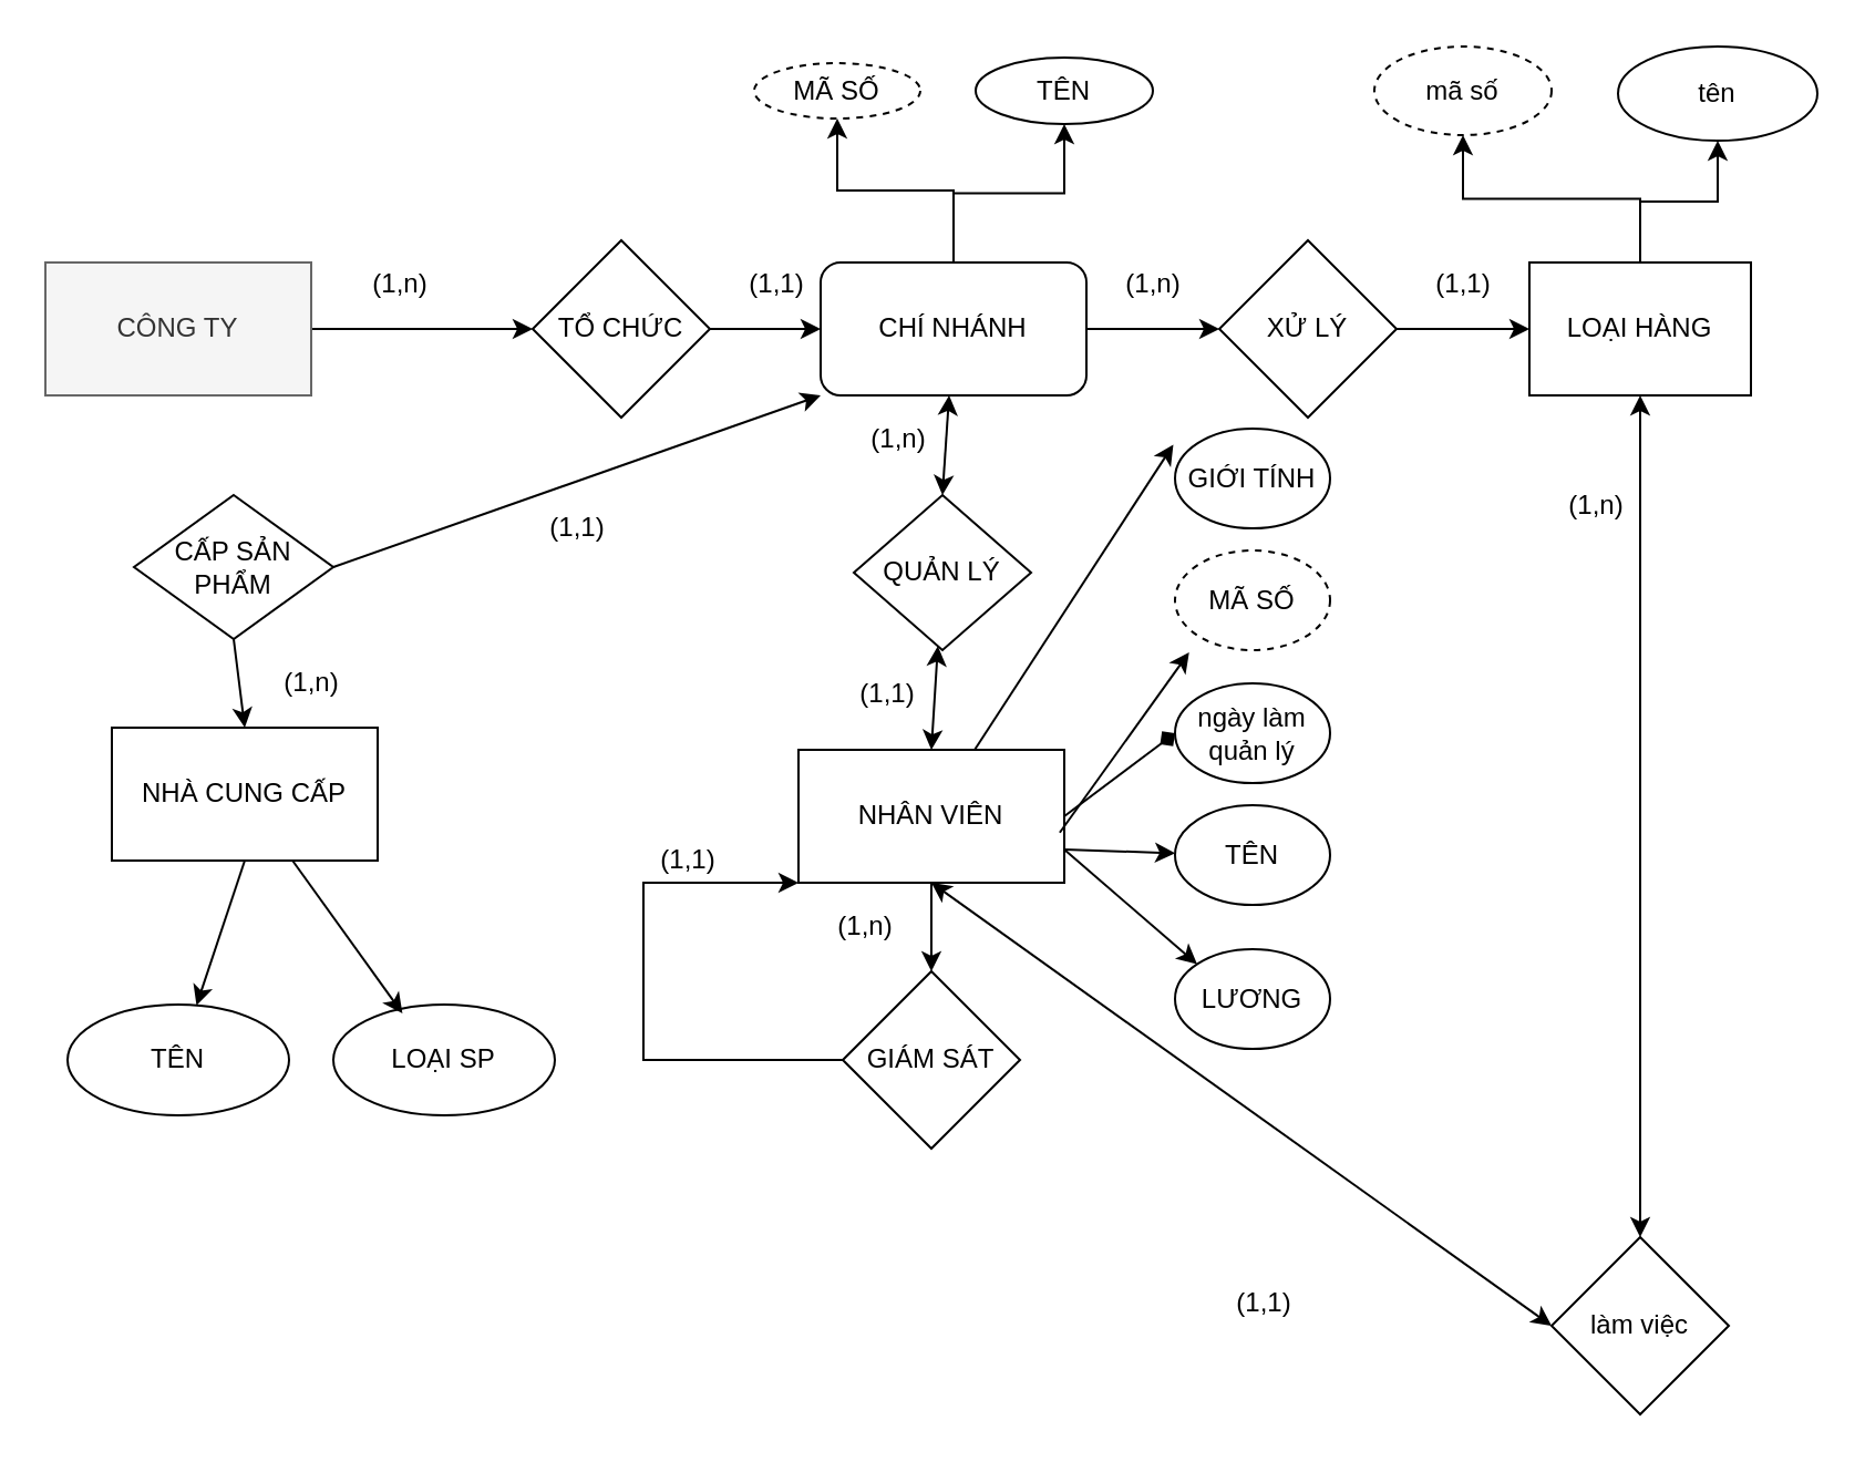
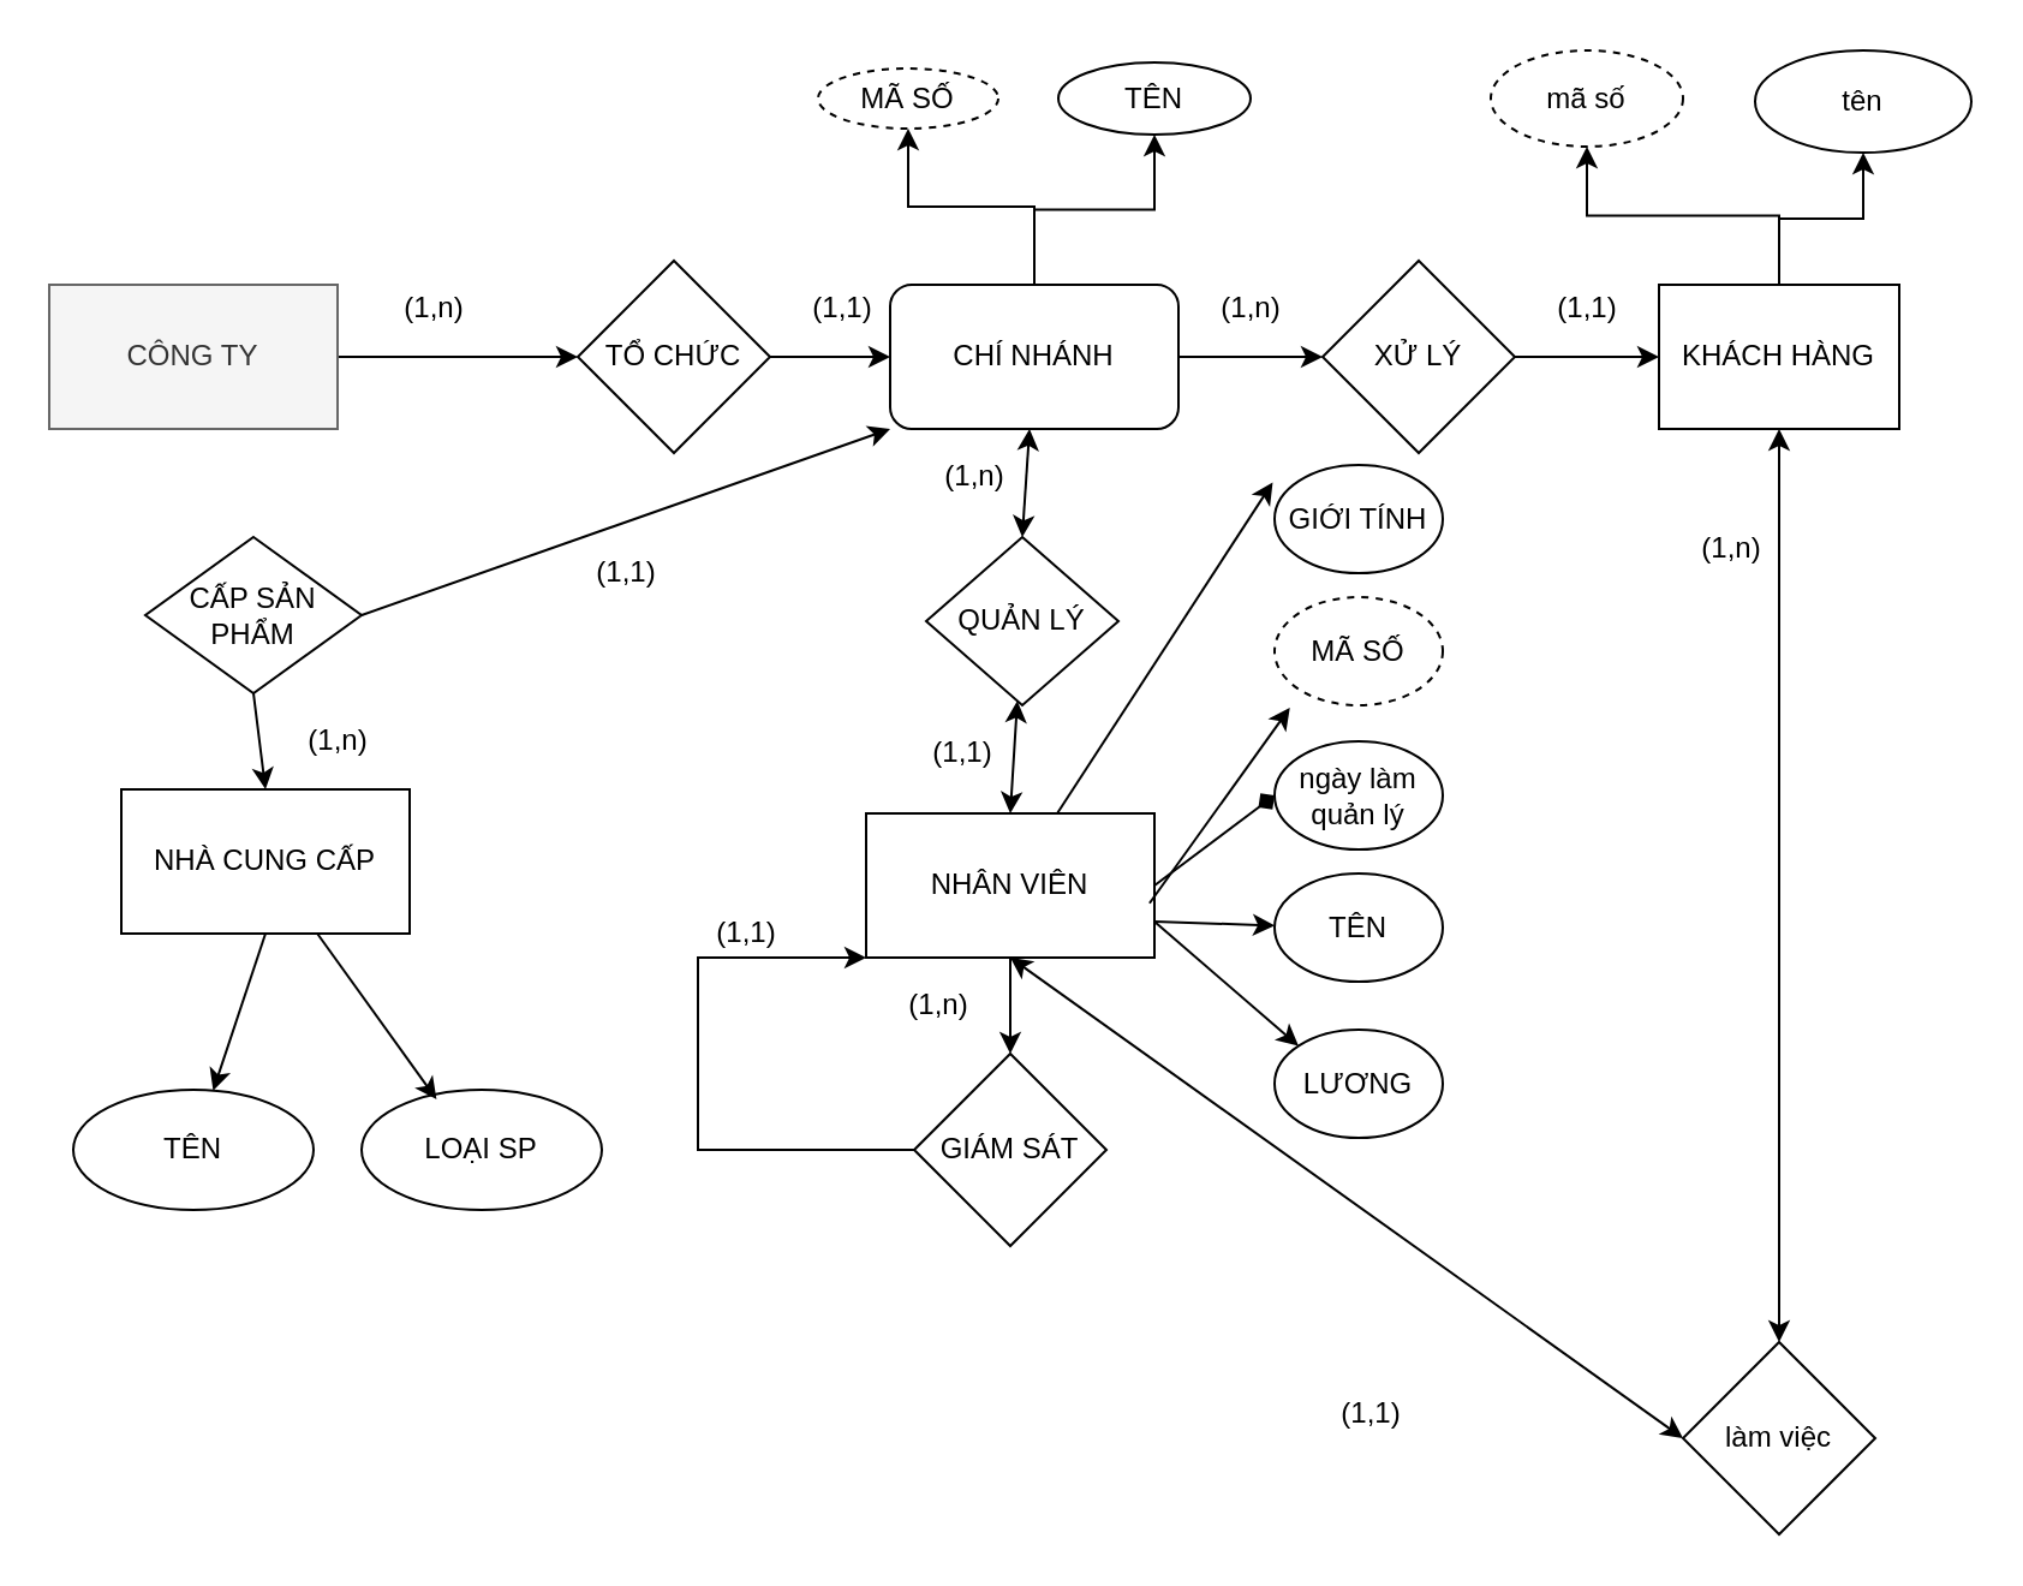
  <mxCell id="0" />
  <mxCell id="1" parent="0" />
  <mxCell id="2" value="" style="edgeStyle=orthogonalEdgeStyle;rounded=0;orthogonalLoop=1;jettySize=auto;html=1;" parent="1" source="3" target="9" edge="1"><mxGeometry relative="1" as="geometry" /></mxCell>
  <mxCell id="3" value="CÔNG TY" style="rounded=0;whiteSpace=wrap;html=1;fillColor=#f5f5f5;fontColor=#333333;strokeColor=#666666;" parent="1" vertex="1"><mxGeometry x="20" y="118" width="120" height="60" as="geometry" /></mxCell>
  <mxCell id="4" value="" style="edgeStyle=orthogonalEdgeStyle;rounded=0;orthogonalLoop=1;jettySize=auto;html=1;" parent="1" source="7" target="11" edge="1"><mxGeometry relative="1" as="geometry" /></mxCell>
  <mxCell id="5" value="" style="edgeStyle=orthogonalEdgeStyle;rounded=0;orthogonalLoop=1;jettySize=auto;html=1;" parent="1" source="7" target="12" edge="1"><mxGeometry relative="1" as="geometry" /></mxCell>
  <mxCell id="6" value="" style="edgeStyle=orthogonalEdgeStyle;rounded=0;orthogonalLoop=1;jettySize=auto;html=1;" parent="1" source="7" target="23" edge="1"><mxGeometry relative="1" as="geometry" /></mxCell>
  <mxCell id="7" value="CHÍ NHÁNH" style="whiteSpace=wrap;html=1;rounded=1;" parent="1" vertex="1"><mxGeometry x="370" y="118" width="120" height="60" as="geometry" /></mxCell>
  <mxCell id="8" value="" style="edgeStyle=orthogonalEdgeStyle;rounded=0;orthogonalLoop=1;jettySize=auto;html=1;" parent="1" source="9" target="7" edge="1"><mxGeometry relative="1" as="geometry" /></mxCell>
  <mxCell id="9" value="TỔ CHỨC" style="rhombus;whiteSpace=wrap;html=1;rounded=0;" parent="1" vertex="1"><mxGeometry x="240" y="108" width="80" height="80" as="geometry" /></mxCell>
  <mxCell id="10" value="(1,n)" style="text;html=1;align=center;verticalAlign=middle;resizable=0;points=[];autosize=1;strokeColor=none;fillColor=none;" parent="1" vertex="1"><mxGeometry x="160" y="118" width="40" height="20" as="geometry" /></mxCell>
  <mxCell id="11" value="TÊN" style="ellipse;whiteSpace=wrap;html=1;rounded=0;" parent="1" vertex="1"><mxGeometry x="440" y="25.5" width="80" height="30" as="geometry" /></mxCell>
  <mxCell id="12" value="MÃ SỐ" style="ellipse;whiteSpace=wrap;html=1;rounded=0;dashed=1;" parent="1" vertex="1"><mxGeometry x="340" y="28" width="75" height="25" as="geometry" /></mxCell>
  <mxCell id="13" value="QUẢN LÝ" style="rhombus;whiteSpace=wrap;html=1;rounded=0;" parent="1" vertex="1"><mxGeometry x="385" y="223" width="80" height="70" as="geometry" /></mxCell>
  <mxCell id="14" value="" style="edgeStyle=orthogonalEdgeStyle;rounded=0;orthogonalLoop=1;jettySize=auto;html=1;" parent="1" source="15" target="17" edge="1"><mxGeometry relative="1" as="geometry" /></mxCell>
  <mxCell id="15" value="NHÂN VIÊN" style="whiteSpace=wrap;html=1;rounded=0;" parent="1" vertex="1"><mxGeometry x="360" y="338" width="120" height="60" as="geometry" /></mxCell>
  <mxCell id="16" value="(1,n)" style="text;html=1;align=center;verticalAlign=middle;resizable=0;points=[];autosize=1;strokeColor=none;fillColor=none;" parent="1" vertex="1"><mxGeometry x="385" y="188" width="40" height="20" as="geometry" /></mxCell>
  <mxCell id="17" value="GIÁM SÁT" style="rhombus;whiteSpace=wrap;html=1;rounded=0;" parent="1" vertex="1"><mxGeometry x="380" y="438" width="80" height="80" as="geometry" /></mxCell>
  <mxCell id="18" value="(1,1)" style="text;html=1;align=center;verticalAlign=middle;resizable=0;points=[];autosize=1;strokeColor=none;fillColor=none;" parent="1" vertex="1"><mxGeometry x="330" y="118" width="40" height="20" as="geometry" /></mxCell>
  <mxCell id="19" value="(1,1)" style="text;html=1;align=center;verticalAlign=middle;resizable=0;points=[];autosize=1;strokeColor=none;fillColor=none;" parent="1" vertex="1"><mxGeometry x="380" y="303" width="40" height="20" as="geometry" /></mxCell>
  <mxCell id="20" value="" style="endArrow=classic;startArrow=classic;html=1;rounded=0;exitX=0.5;exitY=0;exitDx=0;exitDy=0;" parent="1" source="13" target="7" edge="1"><mxGeometry width="50" height="50" relative="1" as="geometry"><mxPoint x="570" y="218" as="sourcePoint" /><mxPoint x="610" y="168" as="targetPoint" /></mxGeometry></mxCell>
  <mxCell id="21" value="" style="endArrow=classic;startArrow=classic;html=1;rounded=0;entryX=0.5;entryY=0;entryDx=0;entryDy=0;" parent="1" source="13" target="15" edge="1"><mxGeometry width="50" height="50" relative="1" as="geometry"><mxPoint x="400" y="408" as="sourcePoint" /><mxPoint x="425" y="328" as="targetPoint" /></mxGeometry></mxCell>
  <mxCell id="22" value="" style="edgeStyle=orthogonalEdgeStyle;rounded=0;orthogonalLoop=1;jettySize=auto;html=1;" parent="1" source="23" target="26" edge="1"><mxGeometry relative="1" as="geometry" /></mxCell>
  <mxCell id="23" value="XỬ LÝ" style="rhombus;whiteSpace=wrap;html=1;rounded=0;" parent="1" vertex="1"><mxGeometry x="550" y="108" width="80" height="80" as="geometry" /></mxCell>
  <mxCell id="24" value="" style="edgeStyle=orthogonalEdgeStyle;rounded=0;orthogonalLoop=1;jettySize=auto;html=1;" parent="1" source="26" target="33" edge="1"><mxGeometry relative="1" as="geometry" /></mxCell>
  <mxCell id="25" value="" style="edgeStyle=orthogonalEdgeStyle;rounded=0;orthogonalLoop=1;jettySize=auto;html=1;" parent="1" source="26" target="34" edge="1"><mxGeometry relative="1" as="geometry" /></mxCell>
- <mxCell id="26" value="LOẠI HÀNG" style="whiteSpace=wrap;html=1;rounded=0;" parent="1" vertex="1"><mxGeometry x="690" y="118" width="100" height="60" as="geometry" /></mxCell>
+ <mxCell id="26" value="KHÁCH HÀNG" style="whiteSpace=wrap;html=1;rounded=0;" parent="1" vertex="1"><mxGeometry x="690" y="118" width="100" height="60" as="geometry" /></mxCell>
  <mxCell id="27" value="(1,n)" style="text;html=1;align=center;verticalAlign=middle;resizable=0;points=[];autosize=1;strokeColor=none;fillColor=none;" parent="1" vertex="1"><mxGeometry x="500" y="118" width="40" height="20" as="geometry" /></mxCell>
  <mxCell id="28" value="(1,1)" style="text;html=1;align=center;verticalAlign=middle;resizable=0;points=[];autosize=1;strokeColor=none;fillColor=none;" parent="1" vertex="1"><mxGeometry x="640" y="118" width="40" height="20" as="geometry" /></mxCell>
  <mxCell id="29" value="(1,n)" style="text;html=1;align=center;verticalAlign=middle;resizable=0;points=[];autosize=1;strokeColor=none;fillColor=none;" parent="1" vertex="1"><mxGeometry x="370" y="408" width="40" height="20" as="geometry" /></mxCell>
  <mxCell id="30" value="làm việc" style="rhombus;whiteSpace=wrap;html=1;rounded=0;" parent="1" vertex="1"><mxGeometry x="700" y="558" width="80" height="80" as="geometry" /></mxCell>
  <mxCell id="31" value="(1,1)" style="text;html=1;align=center;verticalAlign=middle;resizable=0;points=[];autosize=1;strokeColor=none;fillColor=none;" parent="1" vertex="1"><mxGeometry x="550" y="578" width="40" height="20" as="geometry" /></mxCell>
  <mxCell id="32" value="(1,n)" style="text;html=1;align=center;verticalAlign=middle;resizable=0;points=[];autosize=1;strokeColor=none;fillColor=none;" parent="1" vertex="1"><mxGeometry x="700" y="218" width="40" height="20" as="geometry" /></mxCell>
  <mxCell id="33" value="mã số" style="ellipse;whiteSpace=wrap;html=1;rounded=0;dashed=1;" parent="1" vertex="1"><mxGeometry x="620" y="20.5" width="80" height="40" as="geometry" /></mxCell>
  <mxCell id="34" value="tên" style="ellipse;whiteSpace=wrap;html=1;rounded=0;" parent="1" vertex="1"><mxGeometry x="730" y="20.5" width="90" height="42.5" as="geometry" /></mxCell>
  <mxCell id="35" value="NHÀ CUNG CẤP" style="whiteSpace=wrap;html=1;" parent="1" vertex="1"><mxGeometry x="50" y="328" width="120" height="60" as="geometry" /></mxCell>
  <mxCell id="36" value="CẤP SẢN PHẨM" style="rhombus;whiteSpace=wrap;html=1;" parent="1" vertex="1"><mxGeometry x="60" y="223" width="90" height="65" as="geometry" /></mxCell>
  <mxCell id="37" value="" style="endArrow=classic;html=1;rounded=0;exitX=1;exitY=0.5;exitDx=0;exitDy=0;entryX=0;entryY=1;entryDx=0;entryDy=0;" parent="1" source="36" target="7" edge="1"><mxGeometry width="50" height="50" relative="1" as="geometry"><mxPoint x="190" y="258" as="sourcePoint" /><mxPoint x="240" y="208" as="targetPoint" /></mxGeometry></mxCell>
  <mxCell id="38" value="(1,1)" style="text;html=1;align=center;verticalAlign=middle;resizable=0;points=[];autosize=1;strokeColor=none;fillColor=none;" parent="1" vertex="1"><mxGeometry x="240" y="228" width="40" height="20" as="geometry" /></mxCell>
  <mxCell id="39" value="(1,n)" style="text;html=1;align=center;verticalAlign=middle;resizable=0;points=[];autosize=1;strokeColor=none;fillColor=none;" parent="1" vertex="1"><mxGeometry x="120" y="298" width="40" height="20" as="geometry" /></mxCell>
  <mxCell id="40" value="TÊN" style="ellipse;whiteSpace=wrap;html=1;" parent="1" vertex="1"><mxGeometry x="30" y="453" width="100" height="50" as="geometry" /></mxCell>
  <mxCell id="41" value="LOẠI SP" style="ellipse;whiteSpace=wrap;html=1;" parent="1" vertex="1"><mxGeometry x="150" y="453" width="100" height="50" as="geometry" /></mxCell>
  <mxCell id="42" value="" style="endArrow=classic;html=1;rounded=0;exitX=0.5;exitY=1;exitDx=0;exitDy=0;" parent="1" source="35" target="40" edge="1"><mxGeometry width="50" height="50" relative="1" as="geometry"><mxPoint x="90" y="448" as="sourcePoint" /><mxPoint x="140" y="398" as="targetPoint" /></mxGeometry></mxCell>
  <mxCell id="43" value="" style="endArrow=classic;html=1;rounded=0;entryX=0.312;entryY=0.08;entryDx=0;entryDy=0;entryPerimeter=0;" parent="1" source="35" target="41" edge="1"><mxGeometry width="50" height="50" relative="1" as="geometry"><mxPoint x="120" y="398" as="sourcePoint" /><mxPoint x="98.22" y="463.34" as="targetPoint" /></mxGeometry></mxCell>
  <mxCell id="44" value="LƯƠNG" style="ellipse;whiteSpace=wrap;html=1;rounded=0;" parent="1" vertex="1"><mxGeometry x="530" y="428" width="70" height="45" as="geometry" /></mxCell>
  <mxCell id="45" value="GIỚI TÍNH" style="ellipse;whiteSpace=wrap;html=1;rounded=0;" parent="1" vertex="1"><mxGeometry x="530" y="193" width="70" height="45" as="geometry" /></mxCell>
  <mxCell id="46" value="TÊN" style="ellipse;whiteSpace=wrap;html=1;rounded=0;" parent="1" vertex="1"><mxGeometry x="530" y="363" width="70" height="45" as="geometry" /></mxCell>
  <mxCell id="47" value="ngày làm quản lý" style="ellipse;whiteSpace=wrap;html=1;rounded=0;" parent="1" vertex="1"><mxGeometry x="530" y="308" width="70" height="45" as="geometry" /></mxCell>
  <mxCell id="48" value="MÃ SỐ" style="ellipse;whiteSpace=wrap;html=1;rounded=0;dashed=1;" parent="1" vertex="1"><mxGeometry x="530" y="248" width="70" height="45" as="geometry" /></mxCell>
  <mxCell id="49" value="" style="endArrow=classic;html=1;rounded=0;exitX=1;exitY=0.75;exitDx=0;exitDy=0;" parent="1" source="15" target="46" edge="1"><mxGeometry width="50" height="50" relative="1" as="geometry"><mxPoint x="490" y="398" as="sourcePoint" /><mxPoint x="540" y="348" as="targetPoint" /></mxGeometry></mxCell>
  <mxCell id="50" value="" style="endArrow=classic;html=1;rounded=0;exitX=1;exitY=0.75;exitDx=0;exitDy=0;entryX=0;entryY=0;entryDx=0;entryDy=0;" parent="1" source="15" target="44" edge="1"><mxGeometry width="50" height="50" relative="1" as="geometry"><mxPoint x="490" y="393" as="sourcePoint" /><mxPoint x="540.284" y="388.359" as="targetPoint" /></mxGeometry></mxCell>
  <mxCell id="51" value="" style="endArrow=classic;html=1;rounded=0;entryX=-0.011;entryY=0.16;entryDx=0;entryDy=0;entryPerimeter=0;" parent="1" source="15" target="45" edge="1"><mxGeometry width="50" height="50" relative="1" as="geometry"><mxPoint x="490" y="393" as="sourcePoint" /><mxPoint x="549.975" y="434.77" as="targetPoint" /></mxGeometry></mxCell>
  <mxCell id="52" value="" style="endArrow=diamond;html=1;rounded=0;exitX=1;exitY=0.5;exitDx=0;exitDy=0;entryX=0;entryY=0.5;entryDx=0;entryDy=0;" parent="1" source="15" target="47" edge="1"><mxGeometry width="50" height="50" relative="1" as="geometry"><mxPoint x="500" y="403" as="sourcePoint" /><mxPoint x="559.975" y="444.77" as="targetPoint" /></mxGeometry></mxCell>
  <mxCell id="53" value="" style="endArrow=classic;html=1;rounded=0;exitX=0.983;exitY=0.623;exitDx=0;exitDy=0;entryX=0.091;entryY=1.022;entryDx=0;entryDy=0;exitPerimeter=0;entryPerimeter=0;" parent="1" source="15" target="48" edge="1"><mxGeometry width="50" height="50" relative="1" as="geometry"><mxPoint x="510" y="413" as="sourcePoint" /><mxPoint x="569.975" y="454.77" as="targetPoint" /></mxGeometry></mxCell>
  <mxCell id="54" value="" style="endArrow=classic;html=1;rounded=0;exitX=0.5;exitY=1;exitDx=0;exitDy=0;entryX=0.5;entryY=0;entryDx=0;entryDy=0;" parent="1" source="36" target="35" edge="1"><mxGeometry width="50" height="50" relative="1" as="geometry"><mxPoint x="490" y="288" as="sourcePoint" /><mxPoint x="540" y="238" as="targetPoint" /></mxGeometry></mxCell>
  <mxCell id="55" value="" style="endArrow=classic;startArrow=classic;html=1;rounded=0;entryX=0;entryY=0.5;entryDx=0;entryDy=0;exitX=0.5;exitY=1;exitDx=0;exitDy=0;" parent="1" source="15" target="30" edge="1"><mxGeometry width="50" height="50" relative="1" as="geometry"><mxPoint x="480" y="598" as="sourcePoint" /><mxPoint x="540" y="388" as="targetPoint" /></mxGeometry></mxCell>
  <mxCell id="56" value="" style="endArrow=classic;startArrow=classic;html=1;rounded=0;entryX=0.5;entryY=1;entryDx=0;entryDy=0;exitX=0.5;exitY=0;exitDx=0;exitDy=0;" parent="1" source="30" target="26" edge="1"><mxGeometry width="50" height="50" relative="1" as="geometry"><mxPoint x="660" y="428" as="sourcePoint" /><mxPoint x="880" y="428" as="targetPoint" /></mxGeometry></mxCell>
  <mxCell id="57" value="" style="endArrow=classic;html=1;rounded=0;exitX=0;exitY=0.5;exitDx=0;exitDy=0;entryX=0;entryY=1;entryDx=0;entryDy=0;" parent="1" source="17" target="15" edge="1"><mxGeometry width="50" height="50" relative="1" as="geometry"><mxPoint x="320" y="503" as="sourcePoint" /><mxPoint x="370" y="453" as="targetPoint" /><Array as="points"><mxPoint x="290" y="478" /><mxPoint x="290" y="398" /></Array></mxGeometry></mxCell>
  <mxCell id="58" value="(1,1)" style="text;html=1;align=center;verticalAlign=middle;resizable=0;points=[];autosize=1;strokeColor=none;fillColor=none;" parent="1" vertex="1"><mxGeometry x="290" y="378" width="40" height="20" as="geometry" /></mxCell>
